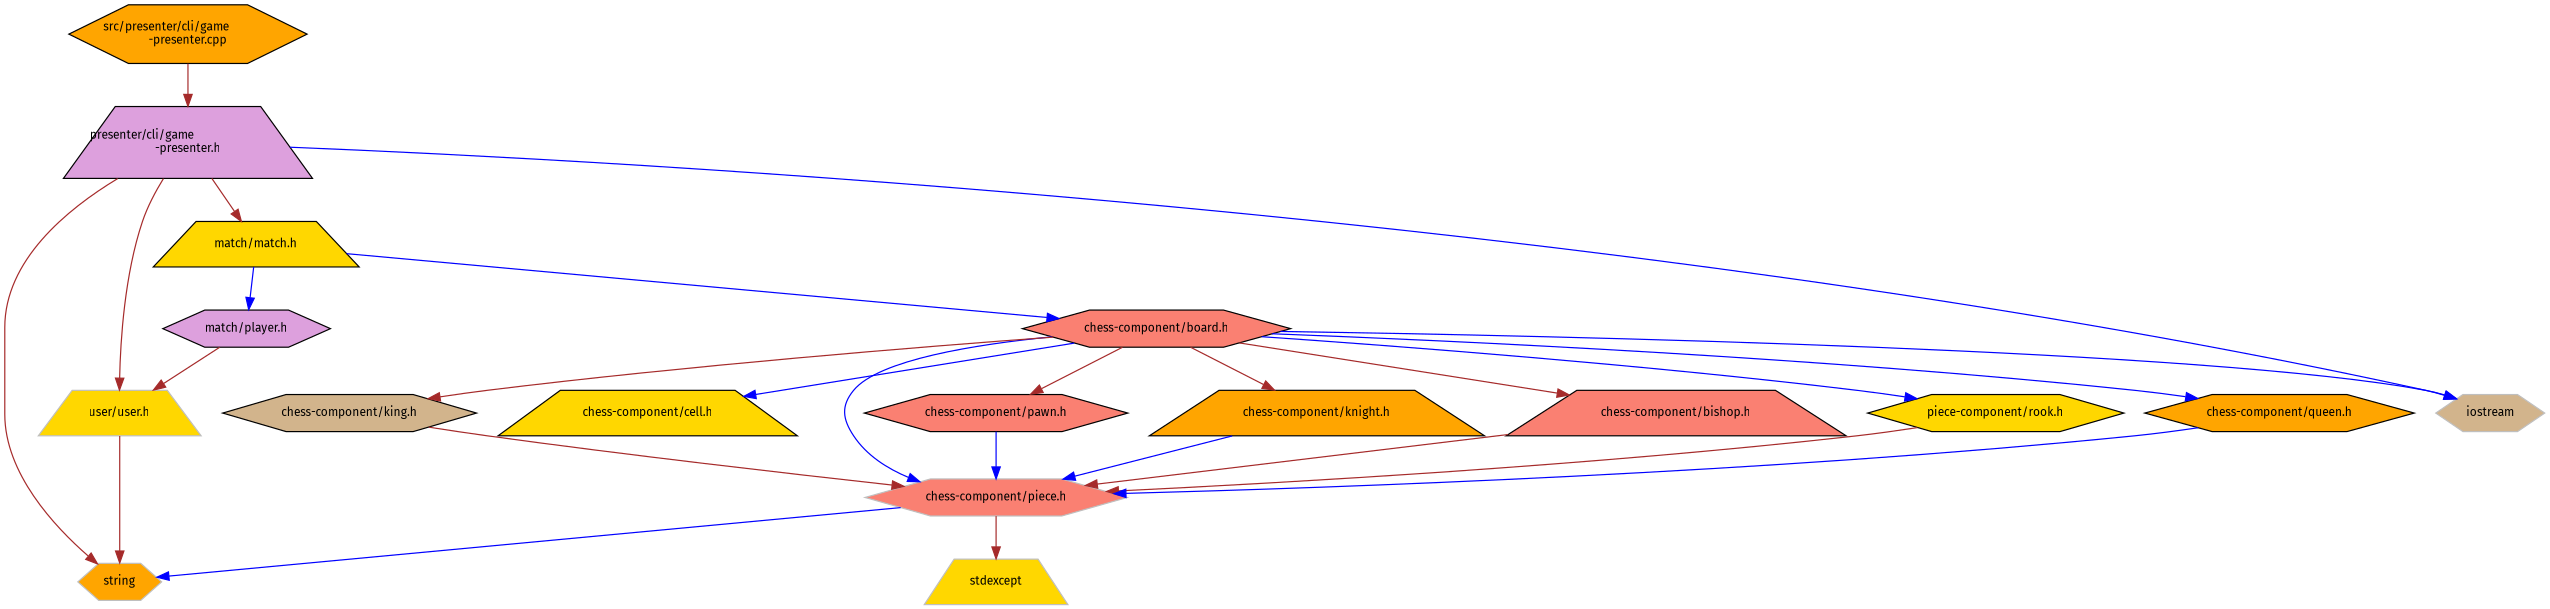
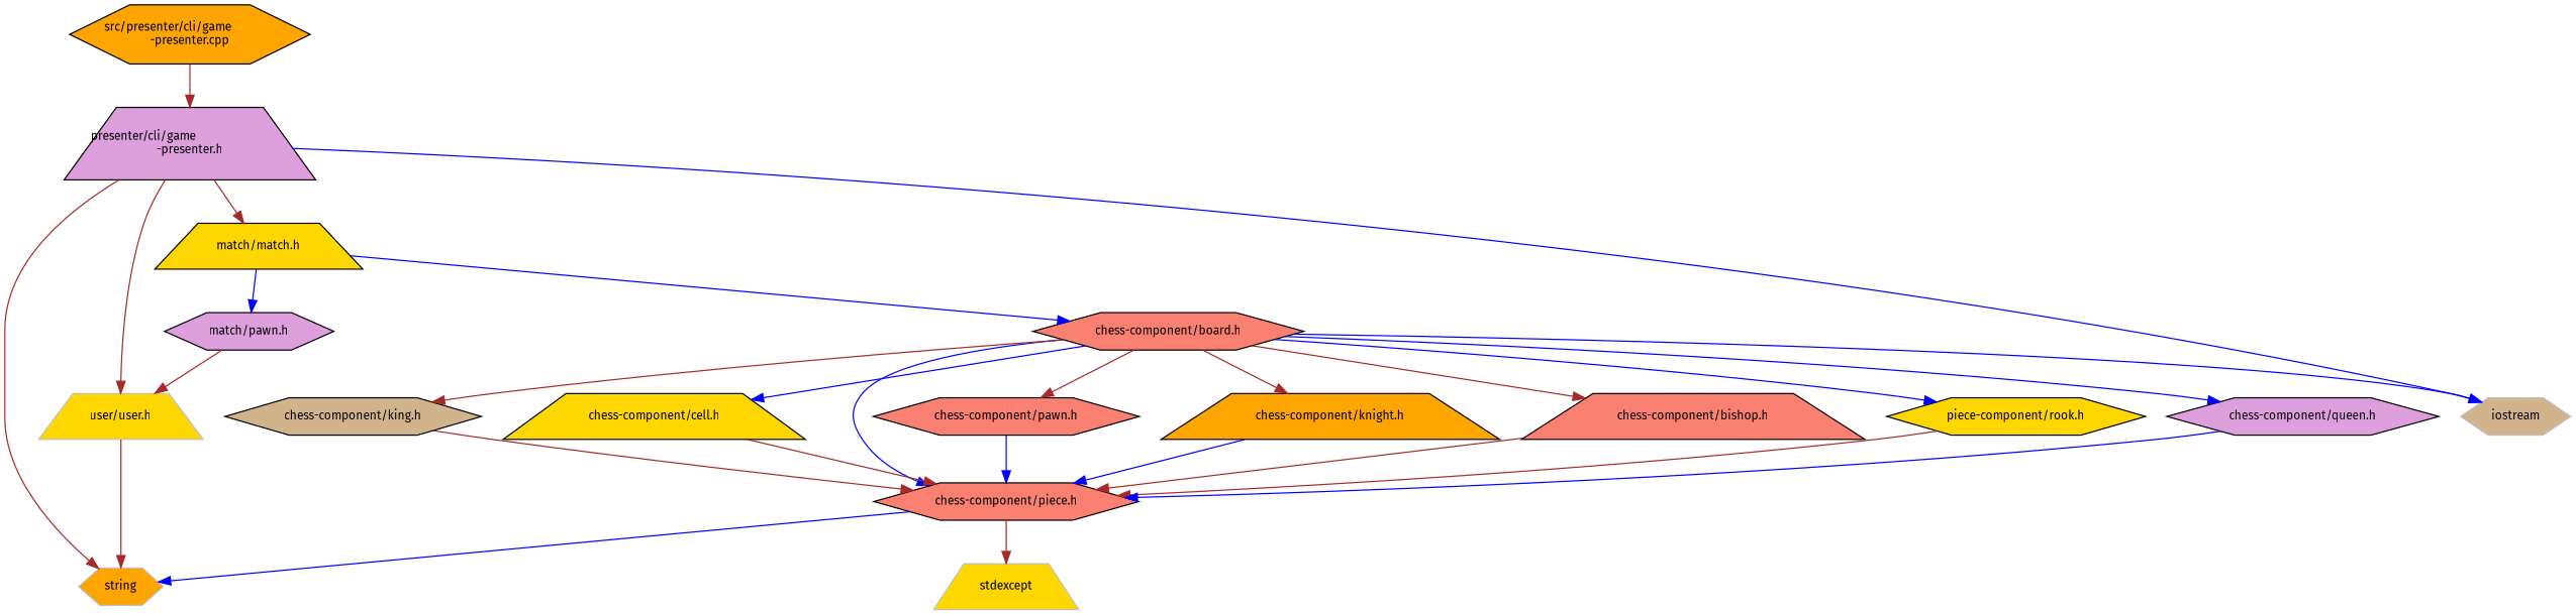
  digraph {
    fontname="Fira Sans"
    node [color=black fillcolor=gold fontname="Fira Sans" fontsize=10 shape=hexagon style=filled]
    edge [color=brown fontname="Fira Sans" fontsize=10 labelfontname=Helvetica labelfontsize=10 style=solid]
    n1 [fillcolor=orange fontcolor=black height=0.2 label="src/presenter/cli/game\l-presenter.cpp" width=0.4]
    n2 [fillcolor=plum height=0.2 label="presenter/cli/game\l-presenter.h" shape=trapezium width=0.4]
    n3 [color=grey75 fillcolor=tan height=0.2 label=iostream width=0.4]
    n4 [color=grey75 fillcolor=orange height=0.2 label=string width=0.4]
    n5 [color=grey75 height=0.2 label="user/user.h" shape=trapezium width=0.4]
    n6 [height=0.2 label="match/match.h" shape=trapezium width=0.4]
    n7 [fillcolor=salmon height=0.2 label="chess-component/board.h" width=0.4]
-   n8 [fillcolor=plum height=0.2 label="match/player.h" width=0.4]
-   n9 [color=grey75 fillcolor=salmon height=0.2 label="chess-component/piece.h" width=0.4]
+   n8 [fillcolor=plum height=0.2 label="match/pawn.h" width=0.4]
+   n9 [fillcolor=salmon height=0.2 label="chess-component/piece.h" width=0.4]
    n10 [fillcolor=salmon height=0.2 label="chess-component/pawn.h" width=0.4]
    n11 [fillcolor=orange height=0.2 label="chess-component/knight.h" shape=trapezium width=0.4]
    n12 [fillcolor=salmon height=0.2 label="chess-component/bishop.h" shape=trapezium width=0.4]
    n13 [height=0.2 label="piece-component/rook.h" width=0.4]
-   n14 [fillcolor=orange height=0.2 label="chess-component/queen.h" width=0.4]
+   n14 [fillcolor=plum height=0.2 label="chess-component/queen.h" width=0.4]
    n15 [fillcolor=tan height=0.2 label="chess-component/king.h" width=0.4]
    n16 [height=0.2 label="chess-component/cell.h" shape=trapezium width=0.4]
    n17 [color=grey75 height=0.2 label=stdexcept shape=trapezium width=0.4]
    n1 -> n2
    n2 -> n3 [color=blue]
    n2 -> n4
    n2 -> n5
    n2 -> n6
    n5 -> n4
    n6 -> n7 [color=blue]
    n6 -> n8 [color=blue]
    n7 -> n3 [color=blue]
    n7 -> n9 [color=blue]
    n7 -> n10
    n7 -> n11
    n7 -> n12
    n7 -> n13 [color=blue]
    n7 -> n14 [color=blue]
    n7 -> n15
    n7 -> n16 [color=blue]
    n8 -> n5
    n9 -> n4 [color=blue]
    n9 -> n17
    n10 -> n9 [color=blue]
    n11 -> n9 [color=blue]
    n12 -> n9
    n13 -> n9
    n14 -> n9 [color=blue]
    n15 -> n9
+   n16 -> n9
  }
